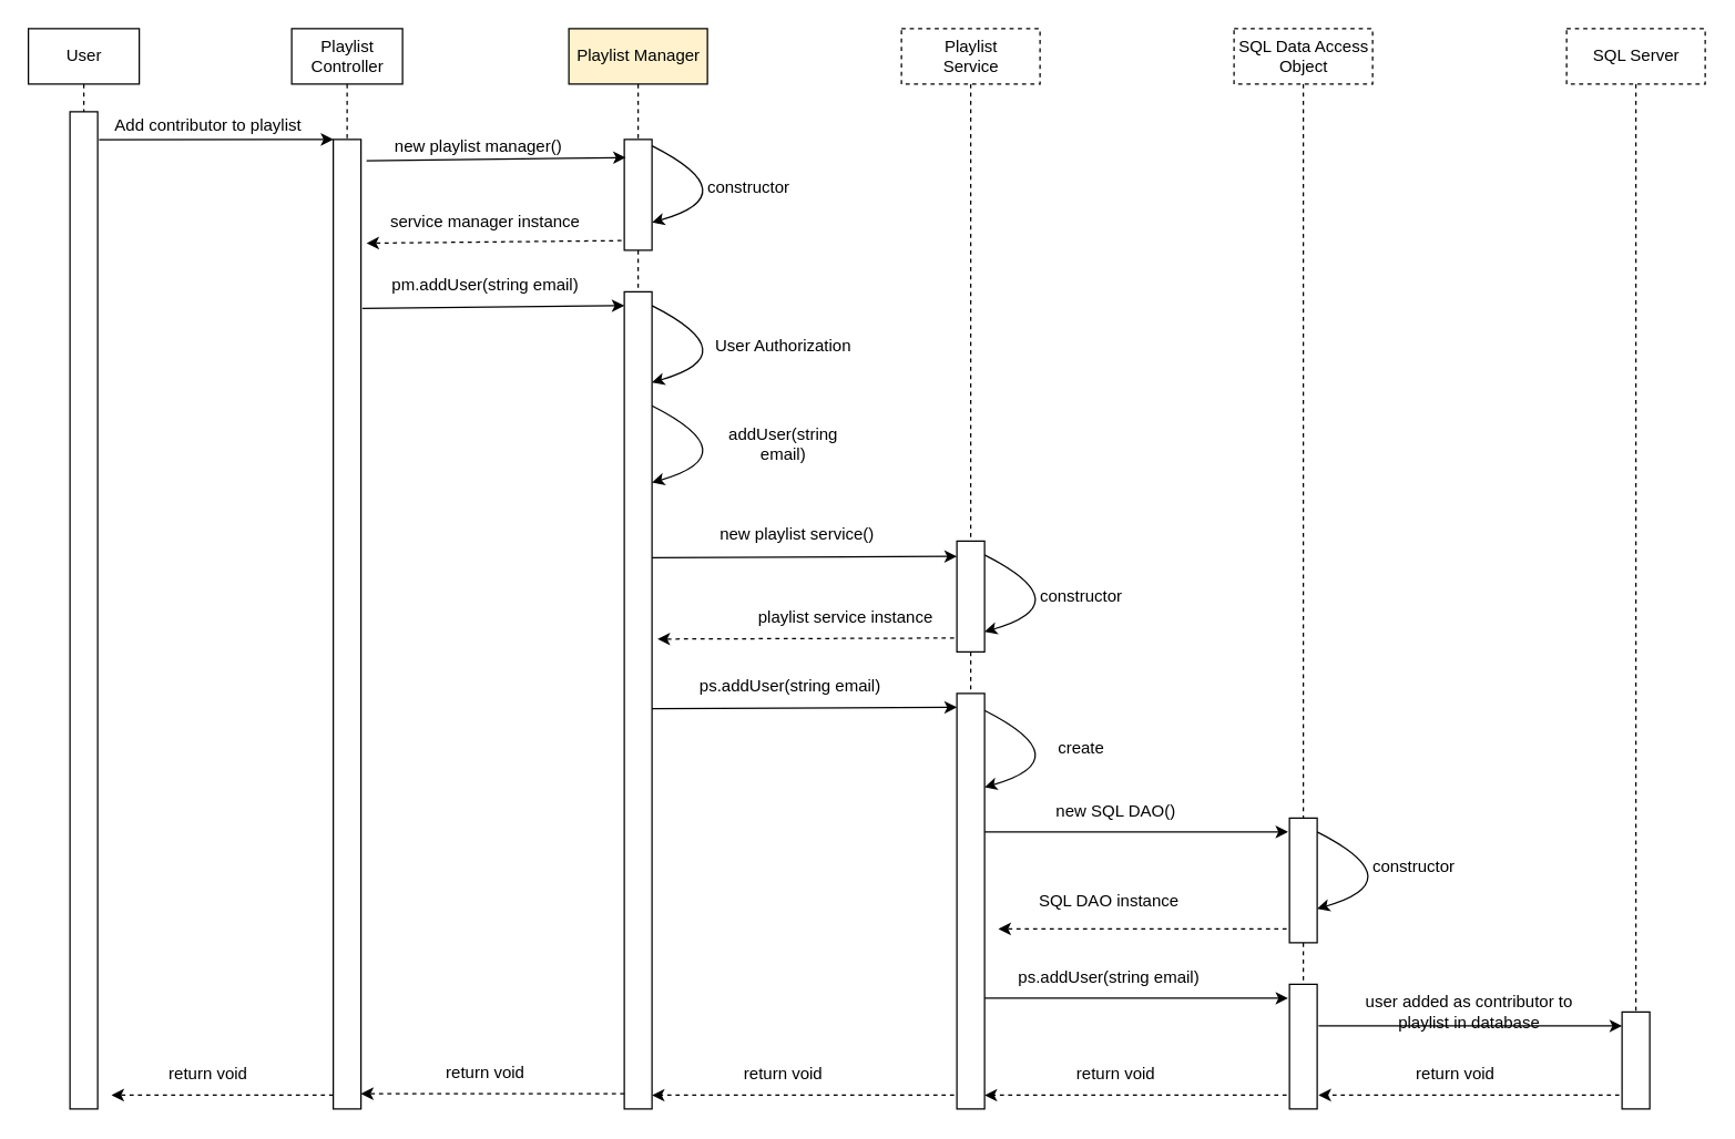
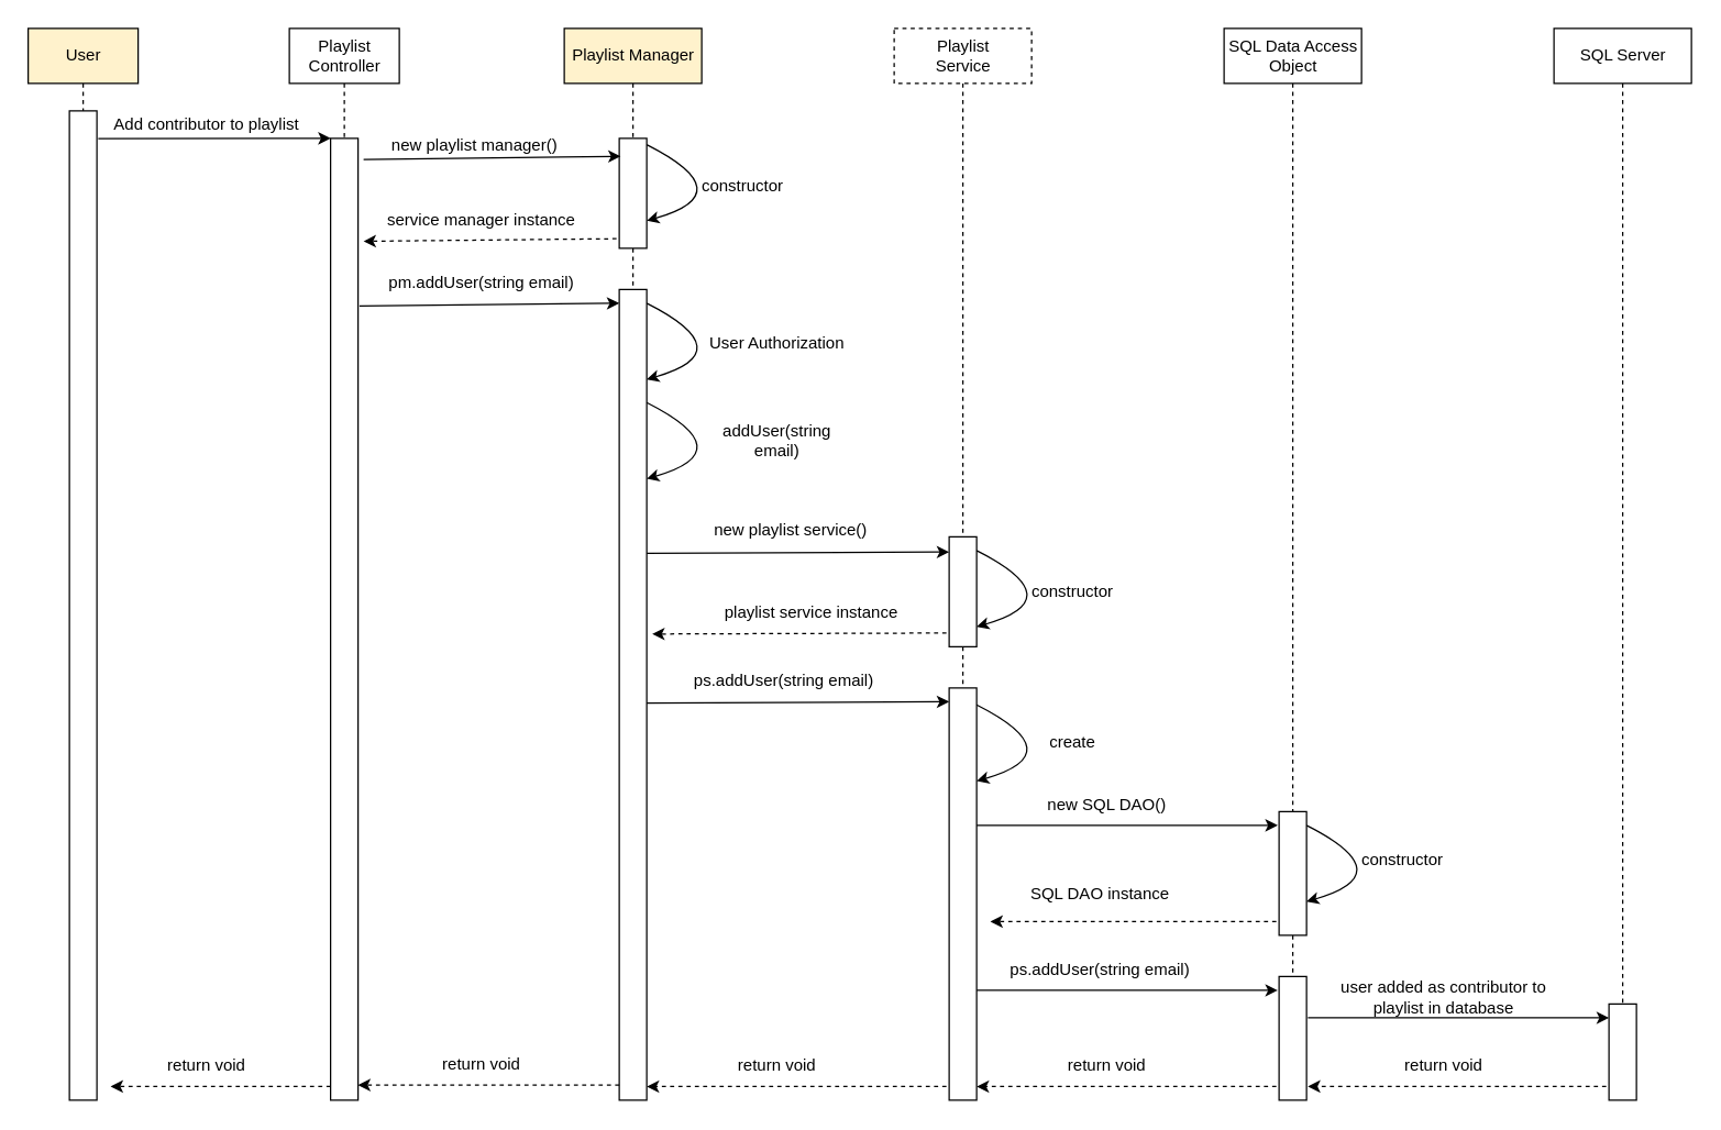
  <mxCell id="0" />
  <mxCell id="1" parent="0" />
  <mxCell id="2" style="edgeStyle=orthogonalEdgeStyle;rounded=0;orthogonalLoop=1;jettySize=auto;html=1;exitX=0.5;exitY=1;exitDx=0;exitDy=0;entryX=0.5;entryY=0;entryDx=0;entryDy=0;endArrow=none;endFill=0;dashed=1;" parent="1" source="3" target="6" edge="1"><mxGeometry relative="1" as="geometry" /></mxCell>
  <mxCell id="3" value="&lt;div&gt;Playlist &lt;br&gt;&lt;/div&gt;&lt;div&gt;Controller&lt;/div&gt;" style="html=1;" parent="1" vertex="1"><mxGeometry x="210" y="20" width="80" height="40" as="geometry" /></mxCell>
  <mxCell id="4" style="edgeStyle=orthogonalEdgeStyle;rounded=0;orthogonalLoop=1;jettySize=auto;html=1;exitX=0.5;exitY=1;exitDx=0;exitDy=0;entryX=0.5;entryY=0;entryDx=0;entryDy=0;dashed=1;endArrow=none;endFill=0;" parent="1" source="5" target="8" edge="1"><mxGeometry relative="1" as="geometry" /></mxCell>
  <mxCell id="5" value="Playlist Manager" style="html=1;fillColor=#fff2cc;" parent="1" vertex="1"><mxGeometry x="410" y="20" width="100" height="40" as="geometry" /></mxCell>
  <mxCell id="6" value="" style="rounded=0;whiteSpace=wrap;html=1;" parent="1" vertex="1"><mxGeometry x="240" y="100" width="20" height="700" as="geometry" /></mxCell>
  <mxCell id="7" style="edgeStyle=orthogonalEdgeStyle;rounded=0;orthogonalLoop=1;jettySize=auto;html=1;exitX=0.5;exitY=1;exitDx=0;exitDy=0;entryX=0.5;entryY=0;entryDx=0;entryDy=0;endArrow=none;endFill=0;dashed=1;" parent="1" source="8" target="21" edge="1"><mxGeometry relative="1" as="geometry" /></mxCell>
  <mxCell id="8" value="" style="rounded=0;whiteSpace=wrap;html=1;" parent="1" vertex="1"><mxGeometry x="450" y="100" width="20" height="80" as="geometry" /></mxCell>
  <mxCell id="9" value="new playlist manager()" style="text;html=1;strokeColor=none;fillColor=none;align=center;verticalAlign=middle;whiteSpace=wrap;rounded=0;" parent="1" vertex="1"><mxGeometry x="280" y="90" width="130" height="30" as="geometry" /></mxCell>
  <mxCell id="10" style="edgeStyle=orthogonalEdgeStyle;rounded=0;orthogonalLoop=1;jettySize=auto;html=1;exitX=0.5;exitY=1;exitDx=0;exitDy=0;entryX=0.5;entryY=0;entryDx=0;entryDy=0;dashed=1;endArrow=none;endFill=0;" parent="1" source="11" target="25" edge="1"><mxGeometry relative="1" as="geometry" /></mxCell>
  <mxCell id="11" value="&lt;div&gt;Playlist&lt;/div&gt;&lt;div&gt;Service&lt;br&gt;&lt;/div&gt;" style="html=1;dashed=1;" parent="1" vertex="1"><mxGeometry x="650" y="20" width="100" height="40" as="geometry" /></mxCell>
  <mxCell id="12" value="" style="endArrow=classic;html=1;rounded=0;exitX=1.2;exitY=0.022;exitDx=0;exitDy=0;exitPerimeter=0;entryX=0.05;entryY=0.163;entryDx=0;entryDy=0;entryPerimeter=0;" parent="1" source="6" target="8" edge="1"><mxGeometry width="50" height="50" relative="1" as="geometry"><mxPoint x="570" y="270" as="sourcePoint" /><mxPoint x="620" y="220" as="targetPoint" /></mxGeometry></mxCell>
  <mxCell id="13" value="" style="curved=1;endArrow=classic;html=1;rounded=0;exitX=1;exitY=0.057;exitDx=0;exitDy=0;exitPerimeter=0;entryX=1;entryY=0.75;entryDx=0;entryDy=0;" parent="1" source="8" target="8" edge="1"><mxGeometry width="50" height="50" relative="1" as="geometry"><mxPoint x="570" y="270" as="sourcePoint" /><mxPoint x="620" y="220" as="targetPoint" /><Array as="points"><mxPoint x="540" y="140" /></Array></mxGeometry></mxCell>
  <mxCell id="14" value="constructor" style="text;html=1;strokeColor=none;fillColor=none;align=center;verticalAlign=middle;whiteSpace=wrap;rounded=0;" parent="1" vertex="1"><mxGeometry x="510" y="120" width="60" height="30" as="geometry" /></mxCell>
  <mxCell id="15" value="" style="endArrow=classic;html=1;rounded=0;entryX=1.2;entryY=0.107;entryDx=0;entryDy=0;exitX=-0.1;exitY=0.913;exitDx=0;exitDy=0;dashed=1;exitPerimeter=0;entryPerimeter=0;" parent="1" source="8" target="6" edge="1"><mxGeometry width="50" height="50" relative="1" as="geometry"><mxPoint x="570" y="270" as="sourcePoint" /><mxPoint x="620" y="220" as="targetPoint" /></mxGeometry></mxCell>
  <mxCell id="16" value="service manager instance" style="text;html=1;strokeColor=none;fillColor=none;align=center;verticalAlign=middle;whiteSpace=wrap;rounded=0;" parent="1" vertex="1"><mxGeometry x="280" y="150" width="140" height="20" as="geometry" /></mxCell>
  <mxCell id="17" value="" style="endArrow=classic;html=1;rounded=0;entryX=0;entryY=0;entryDx=0;entryDy=0;exitX=1.05;exitY=0.028;exitDx=0;exitDy=0;exitPerimeter=0;" parent="1" target="6" edge="1" source="67"><mxGeometry width="50" height="50" relative="1" as="geometry"><mxPoint x="130" y="100" as="sourcePoint" /><mxPoint x="620" y="220" as="targetPoint" /></mxGeometry></mxCell>
  <mxCell id="18" value="Add contributor to playlist" style="text;html=1;strokeColor=none;fillColor=none;align=center;verticalAlign=middle;whiteSpace=wrap;rounded=0;" parent="1" vertex="1"><mxGeometry x="80" y="80" width="140" height="20" as="geometry" /></mxCell>
  <mxCell id="19" value="" style="endArrow=classic;html=1;rounded=0;exitX=1.1;exitY=0.05;exitDx=0;exitDy=0;exitPerimeter=0;entryX=0.05;entryY=0.163;entryDx=0;entryDy=0;entryPerimeter=0;" parent="1" edge="1"><mxGeometry width="50" height="50" relative="1" as="geometry"><mxPoint x="261" y="221.96" as="sourcePoint" /><mxPoint x="450" y="220" as="targetPoint" /></mxGeometry></mxCell>
  <mxCell id="20" value="pm.addUser(string email)" style="text;html=1;strokeColor=none;fillColor=none;align=center;verticalAlign=middle;whiteSpace=wrap;rounded=0;" parent="1" vertex="1"><mxGeometry x="260" y="190" width="180" height="30" as="geometry" /></mxCell>
  <mxCell id="21" value="" style="rounded=0;whiteSpace=wrap;html=1;" parent="1" vertex="1"><mxGeometry x="450" y="210" width="20" height="590" as="geometry" /></mxCell>
  <mxCell id="22" value="" style="curved=1;endArrow=classic;html=1;rounded=0;exitX=1;exitY=0.057;exitDx=0;exitDy=0;exitPerimeter=0;entryX=1;entryY=0.75;entryDx=0;entryDy=0;" parent="1" edge="1"><mxGeometry width="50" height="50" relative="1" as="geometry"><mxPoint x="470" y="292.28" as="sourcePoint" /><mxPoint x="470" y="347.72" as="targetPoint" /><Array as="points"><mxPoint x="540" y="327.72" /></Array></mxGeometry></mxCell>
  <mxCell id="23" value="addUser(string email)" style="text;html=1;strokeColor=none;fillColor=none;align=center;verticalAlign=middle;whiteSpace=wrap;rounded=0;" parent="1" vertex="1"><mxGeometry x="510" y="305" width="110" height="30" as="geometry" /></mxCell>
  <mxCell id="24" style="edgeStyle=orthogonalEdgeStyle;rounded=0;orthogonalLoop=1;jettySize=auto;html=1;exitX=0.5;exitY=1;exitDx=0;exitDy=0;entryX=0.5;entryY=0;entryDx=0;entryDy=0;dashed=1;endArrow=none;endFill=0;" parent="1" source="25" target="34" edge="1"><mxGeometry relative="1" as="geometry" /></mxCell>
  <mxCell id="25" value="" style="rounded=0;whiteSpace=wrap;html=1;" parent="1" vertex="1"><mxGeometry x="690" y="390" width="20" height="80" as="geometry" /></mxCell>
  <mxCell id="26" value="new playlist service()" style="text;html=1;strokeColor=none;fillColor=none;align=center;verticalAlign=middle;whiteSpace=wrap;rounded=0;" parent="1" vertex="1"><mxGeometry x="510" y="370" width="130" height="30" as="geometry" /></mxCell>
  <mxCell id="27" value="" style="endArrow=classic;html=1;rounded=0;exitX=1.1;exitY=0.05;exitDx=0;exitDy=0;exitPerimeter=0;entryX=0;entryY=0.138;entryDx=0;entryDy=0;entryPerimeter=0;" parent="1" target="25" edge="1"><mxGeometry width="50" height="50" relative="1" as="geometry"><mxPoint x="470" y="401.96" as="sourcePoint" /><mxPoint x="659" y="400" as="targetPoint" /></mxGeometry></mxCell>
  <mxCell id="28" value="" style="curved=1;endArrow=classic;html=1;rounded=0;exitX=1;exitY=0.057;exitDx=0;exitDy=0;exitPerimeter=0;entryX=1;entryY=0.75;entryDx=0;entryDy=0;" parent="1" edge="1"><mxGeometry width="50" height="50" relative="1" as="geometry"><mxPoint x="710" y="400" as="sourcePoint" /><mxPoint x="710" y="455.44" as="targetPoint" /><Array as="points"><mxPoint x="780" y="435.44" /></Array></mxGeometry></mxCell>
  <mxCell id="29" value="constructor" style="text;html=1;strokeColor=none;fillColor=none;align=center;verticalAlign=middle;whiteSpace=wrap;rounded=0;" parent="1" vertex="1"><mxGeometry x="750" y="415" width="60" height="30" as="geometry" /></mxCell>
  <mxCell id="30" value="" style="endArrow=classic;html=1;rounded=0;entryX=1.2;entryY=0.425;entryDx=0;entryDy=0;exitX=-0.1;exitY=0.913;exitDx=0;exitDy=0;dashed=1;exitPerimeter=0;entryPerimeter=0;" parent="1" target="21" edge="1"><mxGeometry width="50" height="50" relative="1" as="geometry"><mxPoint x="688" y="460" as="sourcePoint" /><mxPoint x="500" y="461.96" as="targetPoint" /></mxGeometry></mxCell>
- <mxCell id="31" value="playlist service instance" style="text;html=1;strokeColor=none;fillColor=none;align=center;verticalAlign=middle;whiteSpace=wrap;rounded=0;" parent="1" vertex="1"><mxGeometry x="540" y="430" width="140" height="30" as="geometry" /></mxCell>
+ <mxCell id="31" value="playlist service instance" style="text;html=1;strokeColor=none;fillColor=none;align=center;verticalAlign=middle;whiteSpace=wrap;rounded=0;" parent="1" vertex="1"><mxGeometry x="520" y="430" width="140" height="30" as="geometry" /></mxCell>
  <mxCell id="32" value="" style="endArrow=classic;html=1;rounded=0;exitX=1.1;exitY=0.05;exitDx=0;exitDy=0;exitPerimeter=0;entryX=0;entryY=0.138;entryDx=0;entryDy=0;entryPerimeter=0;" parent="1" edge="1"><mxGeometry width="50" height="50" relative="1" as="geometry"><mxPoint x="470" y="510.92" as="sourcePoint" /><mxPoint x="690" y="510" as="targetPoint" /></mxGeometry></mxCell>
  <mxCell id="33" value="ps.addUser(string email)" style="text;html=1;strokeColor=none;fillColor=none;align=center;verticalAlign=middle;whiteSpace=wrap;rounded=0;" parent="1" vertex="1"><mxGeometry x="500" y="480" width="140" height="30" as="geometry" /></mxCell>
  <mxCell id="34" value="" style="rounded=0;whiteSpace=wrap;html=1;" parent="1" vertex="1"><mxGeometry x="690" y="500" width="20" height="300" as="geometry" /></mxCell>
  <mxCell id="35" value="" style="curved=1;endArrow=classic;html=1;rounded=0;exitX=1;exitY=0.057;exitDx=0;exitDy=0;exitPerimeter=0;entryX=1;entryY=0.75;entryDx=0;entryDy=0;" parent="1" edge="1"><mxGeometry width="50" height="50" relative="1" as="geometry"><mxPoint x="710" y="512.28" as="sourcePoint" /><mxPoint x="710" y="567.72" as="targetPoint" /><Array as="points"><mxPoint x="780" y="547.72" /></Array></mxGeometry></mxCell>
  <mxCell id="36" value="create" style="text;html=1;strokeColor=none;fillColor=none;align=center;verticalAlign=middle;whiteSpace=wrap;rounded=0;" parent="1" vertex="1"><mxGeometry x="750" y="525" width="60" height="30" as="geometry" /></mxCell>
  <mxCell id="37" style="edgeStyle=orthogonalEdgeStyle;rounded=0;orthogonalLoop=1;jettySize=auto;html=1;exitX=0.5;exitY=1;exitDx=0;exitDy=0;dashed=1;endArrow=none;endFill=0;entryX=0.5;entryY=0;entryDx=0;entryDy=0;" parent="1" source="38" target="42" edge="1"><mxGeometry relative="1" as="geometry"><mxPoint x="940" y="490" as="targetPoint" /></mxGeometry></mxCell>
- <mxCell id="38" value="&lt;div&gt;SQL Data Access&lt;/div&gt;&lt;div&gt;Object&lt;br&gt;&lt;/div&gt;" style="html=1;dashed=1;" parent="1" vertex="1"><mxGeometry x="890" y="20" width="100" height="40" as="geometry" /></mxCell>
+ <mxCell id="38" value="&lt;div&gt;SQL Data Access&lt;/div&gt;&lt;div&gt;Object&lt;br&gt;&lt;/div&gt;" style="html=1;" parent="1" vertex="1"><mxGeometry x="890" y="20" width="100" height="40" as="geometry" /></mxCell>
  <mxCell id="39" value="" style="endArrow=classic;html=1;rounded=0;exitX=1.1;exitY=0.05;exitDx=0;exitDy=0;exitPerimeter=0;entryX=-0.05;entryY=0.111;entryDx=0;entryDy=0;entryPerimeter=0;" parent="1" target="42" edge="1"><mxGeometry width="50" height="50" relative="1" as="geometry"><mxPoint x="710" y="599.92" as="sourcePoint" /><mxPoint x="900" y="599" as="targetPoint" /></mxGeometry></mxCell>
  <mxCell id="40" value="new SQL DAO()" style="text;html=1;strokeColor=none;fillColor=none;align=center;verticalAlign=middle;whiteSpace=wrap;rounded=0;" parent="1" vertex="1"><mxGeometry x="740" y="570" width="130" height="30" as="geometry" /></mxCell>
  <mxCell id="41" style="edgeStyle=orthogonalEdgeStyle;rounded=0;orthogonalLoop=1;jettySize=auto;html=1;exitX=0.5;exitY=1;exitDx=0;exitDy=0;entryX=0.5;entryY=0;entryDx=0;entryDy=0;dashed=1;endArrow=none;endFill=0;" parent="1" source="42" target="49" edge="1"><mxGeometry relative="1" as="geometry" /></mxCell>
  <mxCell id="42" value="" style="rounded=0;whiteSpace=wrap;html=1;" parent="1" vertex="1"><mxGeometry x="930" y="590" width="20" height="90" as="geometry" /></mxCell>
  <mxCell id="43" value="" style="curved=1;endArrow=classic;html=1;rounded=0;exitX=1;exitY=0.057;exitDx=0;exitDy=0;exitPerimeter=0;entryX=1;entryY=0.75;entryDx=0;entryDy=0;" parent="1" edge="1"><mxGeometry width="50" height="50" relative="1" as="geometry"><mxPoint x="950" y="600" as="sourcePoint" /><mxPoint x="950" y="655.44" as="targetPoint" /><Array as="points"><mxPoint x="1020" y="635.44" /></Array></mxGeometry></mxCell>
  <mxCell id="44" value="constructor" style="text;html=1;strokeColor=none;fillColor=none;align=center;verticalAlign=middle;whiteSpace=wrap;rounded=0;" parent="1" vertex="1"><mxGeometry x="990" y="610" width="60" height="30" as="geometry" /></mxCell>
  <mxCell id="45" style="edgeStyle=orthogonalEdgeStyle;rounded=0;orthogonalLoop=1;jettySize=auto;html=1;exitX=0.5;exitY=1;exitDx=0;exitDy=0;dashed=1;endArrow=none;endFill=0;entryX=0.5;entryY=0;entryDx=0;entryDy=0;" parent="1" source="46" target="52" edge="1"><mxGeometry relative="1" as="geometry"><mxPoint x="1220" y="600" as="targetPoint" /></mxGeometry></mxCell>
- <mxCell id="46" value="SQL Server" style="html=1;dashed=1;" parent="1" vertex="1"><mxGeometry x="1130" y="20" width="100" height="40" as="geometry" /></mxCell>
+ <mxCell id="46" value="SQL Server" style="html=1;" parent="1" vertex="1"><mxGeometry x="1130" y="20" width="100" height="40" as="geometry" /></mxCell>
  <mxCell id="47" value="" style="endArrow=classic;html=1;rounded=0;exitX=-0.1;exitY=0.913;exitDx=0;exitDy=0;dashed=1;exitPerimeter=0;" parent="1" edge="1"><mxGeometry width="50" height="50" relative="1" as="geometry"><mxPoint x="928" y="670" as="sourcePoint" /><mxPoint x="720" y="670" as="targetPoint" /></mxGeometry></mxCell>
  <mxCell id="48" value="SQL DAO instance" style="text;html=1;strokeColor=none;fillColor=none;align=center;verticalAlign=middle;whiteSpace=wrap;rounded=0;" parent="1" vertex="1"><mxGeometry x="730" y="635" width="140" height="30" as="geometry" /></mxCell>
  <mxCell id="49" value="" style="rounded=0;whiteSpace=wrap;html=1;" parent="1" vertex="1"><mxGeometry x="930" y="710" width="20" height="90" as="geometry" /></mxCell>
  <mxCell id="50" value="" style="endArrow=classic;html=1;rounded=0;exitX=1.1;exitY=0.05;exitDx=0;exitDy=0;exitPerimeter=0;entryX=-0.05;entryY=0.111;entryDx=0;entryDy=0;entryPerimeter=0;" parent="1" edge="1"><mxGeometry width="50" height="50" relative="1" as="geometry"><mxPoint x="710" y="720" as="sourcePoint" /><mxPoint x="929" y="720.07" as="targetPoint" /></mxGeometry></mxCell>
  <mxCell id="51" value="ps.addUser(string email)" style="text;html=1;strokeColor=none;fillColor=none;align=center;verticalAlign=middle;whiteSpace=wrap;rounded=0;" parent="1" vertex="1"><mxGeometry x="730" y="690" width="140" height="30" as="geometry" /></mxCell>
  <mxCell id="52" value="" style="rounded=0;whiteSpace=wrap;html=1;" parent="1" vertex="1"><mxGeometry x="1170" y="730" width="20" height="70" as="geometry" /></mxCell>
  <mxCell id="53" value="" style="endArrow=classic;html=1;rounded=0;exitX=1.1;exitY=0.05;exitDx=0;exitDy=0;exitPerimeter=0;entryX=-0.05;entryY=0.111;entryDx=0;entryDy=0;entryPerimeter=0;" parent="1" edge="1"><mxGeometry width="50" height="50" relative="1" as="geometry"><mxPoint x="951" y="740" as="sourcePoint" /><mxPoint x="1170" y="740.07" as="targetPoint" /></mxGeometry></mxCell>
- <mxCell id="54" value="user added as contributor to playlist in database" style="text;html=1;strokeColor=none;fillColor=none;align=center;verticalAlign=middle;whiteSpace=wrap;rounded=0;" parent="1" vertex="1"><mxGeometry x="980" y="715" width="160" height="30" as="geometry" /></mxCell>
+ <mxCell id="54" value="user added as contributor to playlist in database" style="text;html=1;strokeColor=none;fillColor=none;align=center;verticalAlign=middle;whiteSpace=wrap;rounded=0;" parent="1" vertex="1"><mxGeometry x="970" y="710" width="160" height="30" as="geometry" /></mxCell>
  <mxCell id="55" value="" style="endArrow=classic;html=1;rounded=0;exitX=-0.1;exitY=0.913;exitDx=0;exitDy=0;dashed=1;exitPerimeter=0;entryX=1.05;entryY=0.889;entryDx=0;entryDy=0;entryPerimeter=0;" parent="1" target="49" edge="1"><mxGeometry width="50" height="50" relative="1" as="geometry"><mxPoint x="1168" y="790" as="sourcePoint" /><mxPoint x="960" y="790" as="targetPoint" /></mxGeometry></mxCell>
  <mxCell id="56" value="" style="endArrow=classic;html=1;rounded=0;exitX=-0.1;exitY=0.913;exitDx=0;exitDy=0;dashed=1;exitPerimeter=0;entryX=1;entryY=0.967;entryDx=0;entryDy=0;entryPerimeter=0;" parent="1" target="34" edge="1"><mxGeometry width="50" height="50" relative="1" as="geometry"><mxPoint x="928" y="790" as="sourcePoint" /><mxPoint x="720" y="790" as="targetPoint" /></mxGeometry></mxCell>
  <mxCell id="57" value="" style="endArrow=classic;html=1;rounded=0;exitX=-0.1;exitY=0.913;exitDx=0;exitDy=0;dashed=1;exitPerimeter=0;entryX=1;entryY=0.967;entryDx=0;entryDy=0;entryPerimeter=0;" parent="1" edge="1"><mxGeometry width="50" height="50" relative="1" as="geometry"><mxPoint x="688" y="790" as="sourcePoint" /><mxPoint x="470" y="790.1" as="targetPoint" /></mxGeometry></mxCell>
  <mxCell id="58" value="" style="endArrow=classic;html=1;rounded=0;exitX=-0.1;exitY=0.913;exitDx=0;exitDy=0;dashed=1;exitPerimeter=0;" parent="1" edge="1"><mxGeometry width="50" height="50" relative="1" as="geometry"><mxPoint x="450" y="789" as="sourcePoint" /><mxPoint x="260" y="789" as="targetPoint" /></mxGeometry></mxCell>
  <mxCell id="59" value="return void" style="text;html=1;strokeColor=none;fillColor=none;align=center;verticalAlign=middle;whiteSpace=wrap;rounded=0;" parent="1" vertex="1"><mxGeometry x="1015" y="760" width="70" height="30" as="geometry" /></mxCell>
  <mxCell id="60" value="return void" style="text;html=1;strokeColor=none;fillColor=none;align=center;verticalAlign=middle;whiteSpace=wrap;rounded=0;" parent="1" vertex="1"><mxGeometry x="770" y="760" width="70" height="30" as="geometry" /></mxCell>
  <mxCell id="61" value="return void" style="text;html=1;strokeColor=none;fillColor=none;align=center;verticalAlign=middle;whiteSpace=wrap;rounded=0;" parent="1" vertex="1"><mxGeometry x="530" y="760" width="70" height="30" as="geometry" /></mxCell>
  <mxCell id="62" value="return void" style="text;html=1;strokeColor=none;fillColor=none;align=center;verticalAlign=middle;whiteSpace=wrap;rounded=0;" parent="1" vertex="1"><mxGeometry x="315" y="759" width="70" height="30" as="geometry" /></mxCell>
  <mxCell id="63" value="" style="endArrow=classic;html=1;rounded=0;exitX=-0.1;exitY=0.913;exitDx=0;exitDy=0;dashed=1;exitPerimeter=0;" parent="1" edge="1"><mxGeometry width="50" height="50" relative="1" as="geometry"><mxPoint x="240" y="790" as="sourcePoint" /><mxPoint x="80" y="790" as="targetPoint" /></mxGeometry></mxCell>
  <mxCell id="64" value="return void" style="text;html=1;strokeColor=none;fillColor=none;align=center;verticalAlign=middle;whiteSpace=wrap;rounded=0;" parent="1" vertex="1"><mxGeometry x="115" y="760" width="70" height="30" as="geometry" /></mxCell>
  <mxCell id="65" style="edgeStyle=orthogonalEdgeStyle;rounded=0;orthogonalLoop=1;jettySize=auto;html=1;exitX=0.5;exitY=1;exitDx=0;exitDy=0;entryX=0.5;entryY=0;entryDx=0;entryDy=0;dashed=1;endArrow=none;endFill=0;" edge="1" parent="1" source="66" target="67"><mxGeometry relative="1" as="geometry" /></mxCell>
- <mxCell id="66" value="User" style="html=1;" vertex="1" parent="1"><mxGeometry x="20" y="20" width="80" height="40" as="geometry" /></mxCell>
+ <mxCell id="66" value="User" style="html=1;fillColor=#fff2cc;" vertex="1" parent="1"><mxGeometry x="20" y="20" width="80" height="40" as="geometry" /></mxCell>
  <mxCell id="67" value="" style="rounded=0;whiteSpace=wrap;html=1;" vertex="1" parent="1"><mxGeometry x="50" y="80" width="20" height="720" as="geometry" /></mxCell>
  <mxCell id="68" value="" style="curved=1;endArrow=classic;html=1;rounded=0;exitX=1;exitY=0.057;exitDx=0;exitDy=0;exitPerimeter=0;entryX=1;entryY=0.75;entryDx=0;entryDy=0;" edge="1" parent="1"><mxGeometry width="50" height="50" relative="1" as="geometry"><mxPoint x="470" y="220" as="sourcePoint" /><mxPoint x="470" y="275.44" as="targetPoint" /><Array as="points"><mxPoint x="540" y="255.44" /></Array></mxGeometry></mxCell>
  <mxCell id="69" value="User Authorization" style="text;html=1;strokeColor=none;fillColor=none;align=center;verticalAlign=middle;whiteSpace=wrap;rounded=0;" vertex="1" parent="1"><mxGeometry x="510" y="240" width="110" height="17.28" as="geometry" /></mxCell>
